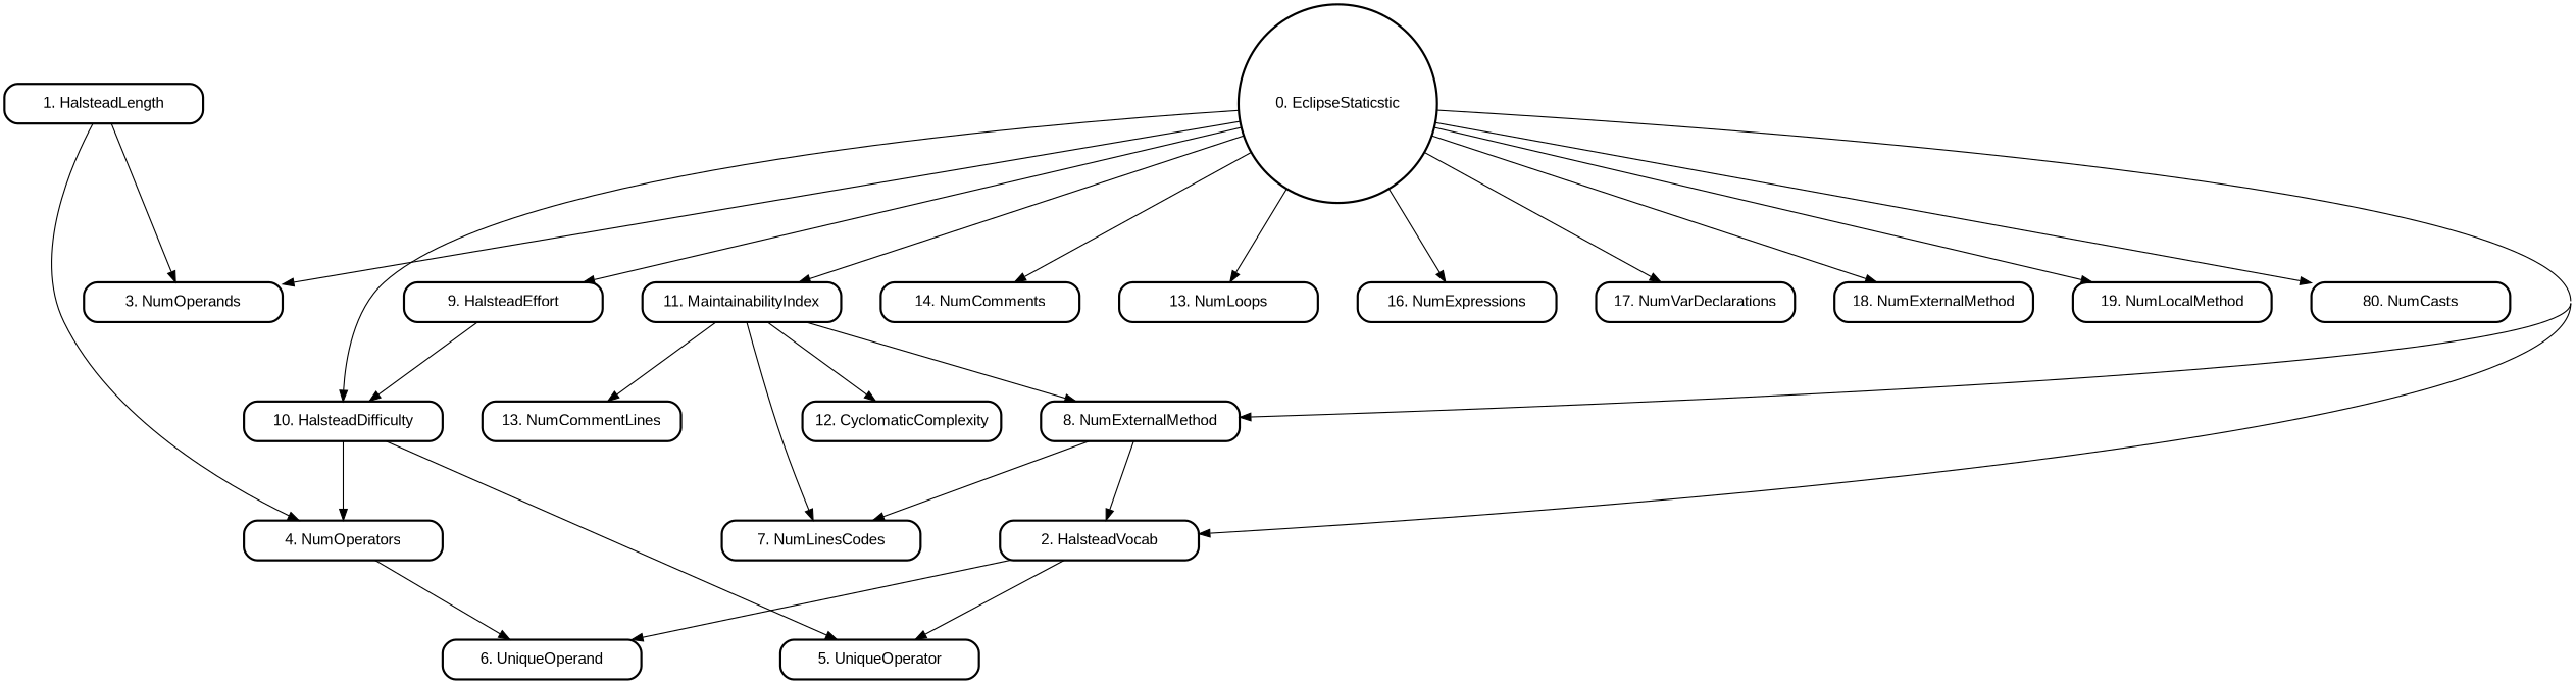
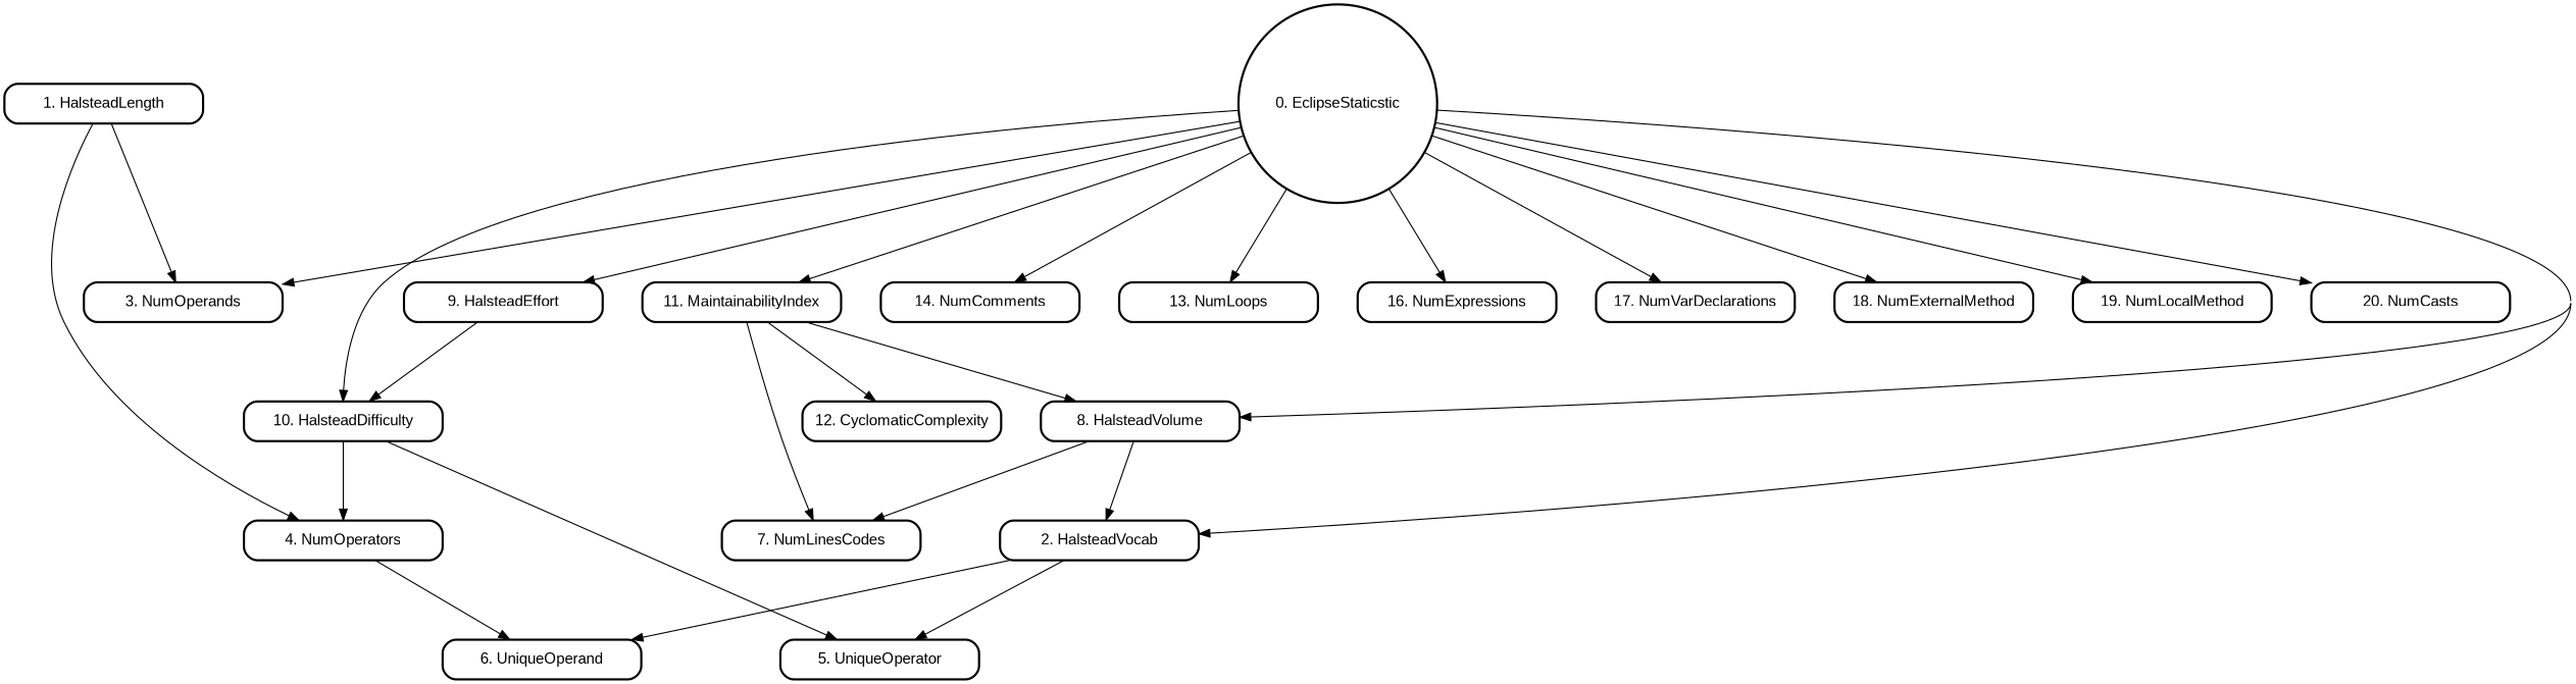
  digraph {
    concentrate=true
    nodesep=0.5
    rankdir=TD
    ranksep=1
    node [fixedsize=true fontname=Arial shape=box style="rounded,bold"]
    edge [dir=left]
    n1 [label="0. EclipseStaticstic" shape=circle width=2.5]
    n2 [label="2. HalsteadVocab" width=2.5]
-   n3 [label="8. NumExternalMethod" width=2.5]
+   n3 [label="8. HalsteadVolume" width=2.5]
    n4 [label="9. HalsteadEffort" width=2.5]
    n5 [label="10. HalsteadDifficulty" width=2.5]
    n6 [label="11. MaintainabilityIndex" width=2.5]
    n7 [label="14. NumComments" width=2.5]
    n8 [label="13. NumLoops" width=2.5]
    n9 [label="16. NumExpressions" width=2.5]
    n10 [label="17. NumVarDeclarations" width=2.5]
    n11 [label="18. NumExternalMethod" width=2.5]
    n12 [label="19. NumLocalMethod" width=2.5]
-   n13 [label="80. NumCasts" width=2.5]
+   n13 [label="20. NumCasts" width=2.5]
    n14 [label="3. NumOperands" width=2.5]
    n15 [label="1. HalsteadLength" width=2.5]
    n16 [label="4. NumOperators" width=2.5]
    n17 [label="5. UniqueOperator" width=2.5]
    n18 [label="6. UniqueOperand" width=2.5]
    n19 [label="7. NumLinesCodes" width=2.5]
    n20 [label="12. CyclomaticComplexity" width=2.5]
-   n21 [label="13. NumCommentLines" width=2.5]
    n1 -> n2
    n1 -> n3
    n1 -> n4
    n1 -> n5
    n1 -> n6
    n1 -> n7
    n1 -> n8
    n1 -> n9
    n1 -> n10
    n1 -> n11
    n1 -> n12
    n1 -> n13
    n1 -> n14
    n2 -> n17
    n2 -> n18
    n3 -> n2
    n3 -> n19
    n4 -> n5
    n5 -> n16
    n5 -> n17
    n6 -> n3
    n6 -> n19
    n6 -> n20
-   n6 -> n21
    n15 -> n14
    n15 -> n16
    n16 -> n18
  }
